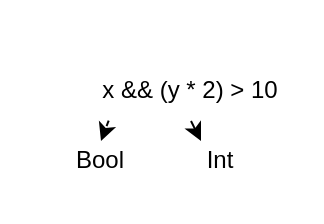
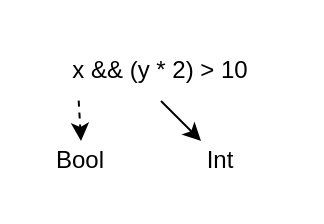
  <mxCell id="0" />
  <mxCell id="1" parent="0" />
- <mxCell id="2" value="x &amp;amp;&amp;amp; (y * 2) &amp;gt; 10" style="text;html=1;strokeColor=none;fillColor=none;align=center;verticalAlign=middle;whiteSpace=wrap;rounded=0;" vertex="1" parent="1"><mxGeometry x="35" y="30" width="120" height="30" as="geometry" /></mxCell>
+ <mxCell id="2" value="x &amp;amp;&amp;amp; (y * 2) &amp;gt; 10" style="text;html=1;strokeColor=none;fillColor=none;align=center;verticalAlign=middle;whiteSpace=wrap;rounded=0;" vertex="1" parent="1"><mxGeometry width="120" height="30" as="geometry" x="20" y="20" /></mxCell>
  <mxCell id="3" value="" style="endArrow=classic;html=1;rounded=0;exitX=0.5;exitY=1;exitDx=0;exitDy=0;" edge="1" parent="1" source="2"><mxGeometry width="50" height="50" relative="1" as="geometry"><mxPoint x="220" y="-20" as="sourcePoint" /><mxPoint x="100" y="70" as="targetPoint" /></mxGeometry></mxCell>
  <mxCell id="4" value="Int" style="text;html=1;strokeColor=none;fillColor=none;align=center;verticalAlign=middle;whiteSpace=wrap;rounded=0;" vertex="1" parent="1"><mxGeometry x="90" y="70" width="40" height="20" as="geometry" /></mxCell>
- <mxCell id="5" value="Bool" style="text;html=1;strokeColor=none;fillColor=none;align=center;verticalAlign=middle;whiteSpace=wrap;rounded=0;" vertex="1" parent="1"><mxGeometry x="30" y="70" width="40" height="20" as="geometry" /></mxCell>
+ <mxCell id="5" value="Bool" style="text;html=1;strokeColor=none;fillColor=none;align=center;verticalAlign=middle;whiteSpace=wrap;rounded=0;" vertex="1" parent="1"><mxGeometry x="20" y="70" width="40" height="20" as="geometry" /></mxCell>
  <mxCell id="6" value="" style="endArrow=classic;html=1;rounded=0;exitX=0.157;exitY=0.993;exitDx=0;exitDy=0;exitPerimeter=0;entryX=0.5;entryY=0;entryDx=0;entryDy=0;dashed=1;" edge="1" parent="1" source="2" target="5"><mxGeometry width="50" height="50" relative="1" as="geometry"><mxPoint x="82" y="60" as="sourcePoint" /><mxPoint x="110" y="80" as="targetPoint" /></mxGeometry></mxCell>
